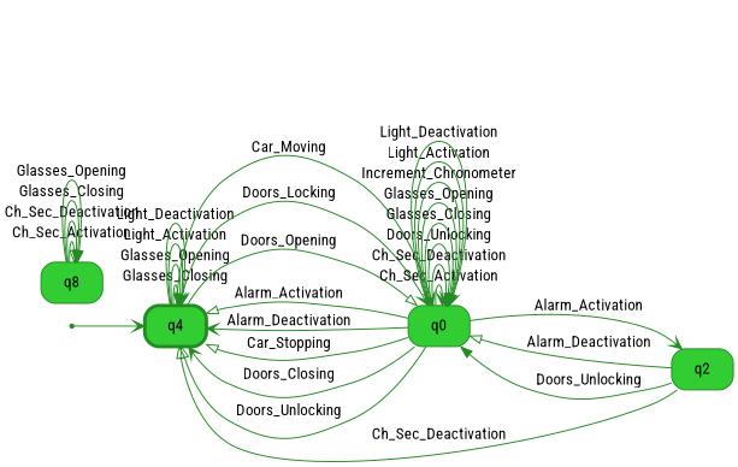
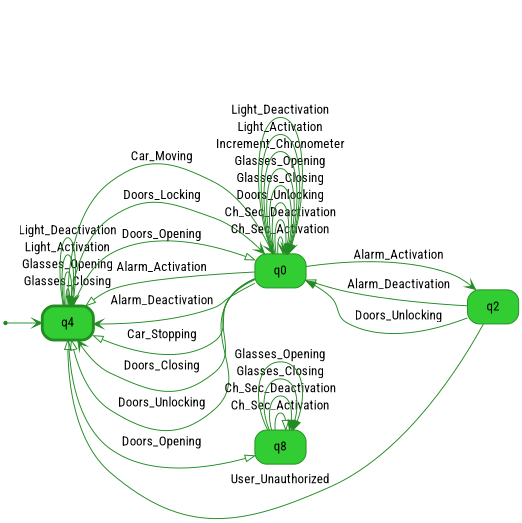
  digraph {
    fontname="Roboto Condensed"
    rankdir=LR
    node [color=forestgreen fontname="Roboto Condensed" shape=box fillcolor=limegreen style="rounded, filled"]
    edge [arrowhead=vee color=forestgreen fontname="Roboto Condensed"]
    __invisible__ [shape=point fillcolor="" style=""]
    n2 [label=q4 penwidth=3]
    n3 [label=q0]
    n4 [label=q8]
    n5 [label=q2]
    __invisible__ -> n2
    n2 -> n2 [arrowhead=normal label=Glasses_Closing]
    n2 -> n2 [label=Glasses_Opening]
    n2 -> n2 [label=Light_Activation]
    n2 -> n2 [label=Light_Deactivation]
    n2 -> n3 [label=Car_Moving]
    n2 -> n3 [label=Doors_Locking]
    n2 -> n3 [arrowhead=onormal label=Doors_Opening]
+   n2 -> n4 [arrowhead=onormal label=Doors_Opening]
    n3 -> n2 [arrowhead=onormal label=Alarm_Activation]
    n3 -> n2 [label=Alarm_Deactivation]
    n3 -> n2 [arrowhead=onormal label=Car_Stopping]
    n3 -> n2 [label=Doors_Closing]
    n3 -> n2 [arrowhead=onormal label=Doors_Unlocking]
    n3 -> n3 [label=Ch_Sec_Activation]
    n3 -> n3 [label=Ch_Sec_Deactivation]
    n3 -> n3 [arrowhead=normal label=Doors_Unlocking]
    n3 -> n3 [arrowhead=normal label=Glasses_Closing]
    n3 -> n3 [arrowhead=normal label=Glasses_Opening]
    n3 -> n3 [arrowhead=onormal label=Increment_Chronometer]
    n3 -> n3 [arrowhead=onormal label=Light_Activation]
    n3 -> n3 [label=Light_Deactivation]
    n3 -> n5 [label=Alarm_Activation]
    n4 -> n4 [arrowhead=onormal label=Ch_Sec_Activation]
    n4 -> n4 [arrowhead=normal label=Ch_Sec_Deactivation]
    n4 -> n4 [arrowhead=normal label=Glasses_Closing]
    n4 -> n4 [arrowhead=normal label=Glasses_Opening]
-   n5 -> n2 [arrowhead=onormal label=Ch_Sec_Deactivation]
+   n5 -> n2 [arrowhead=onormal label=User_Unauthorized]
    n5 -> n3 [arrowhead=onormal label=Alarm_Deactivation]
    n5 -> n3 [arrowhead=normal label=Doors_Unlocking]
  }
